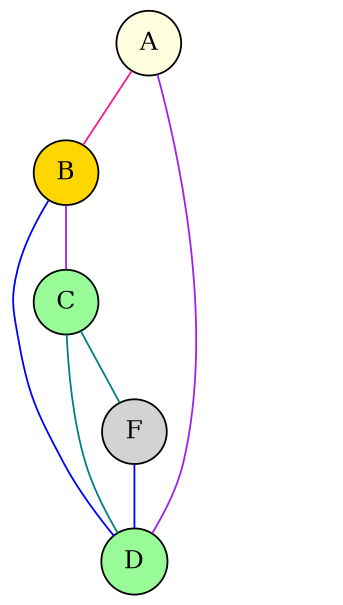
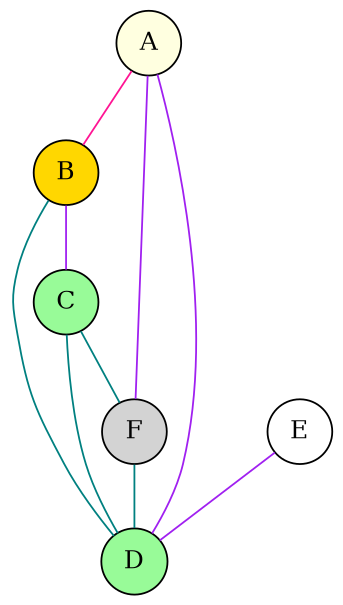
  graph {
    node [fillcolor=palegreen shape=circle style=filled]
    edge [color=purple]
    A [fillcolor=lightyellow]
    B [fillcolor=gold]
    F [fillcolor=lightgrey]
    C
    D
+   E [fillcolor=white]
    A -- B [color=deeppink]
+   A -- F
    B -- C
-   F -- D [color=blue]
+   F -- D [color=teal]
    C -- F [color=teal]
    C -- D [color=teal]
    D -- A
-   D -- B [color=blue]
+   D -- B [color=teal]
+   E -- D
  }
